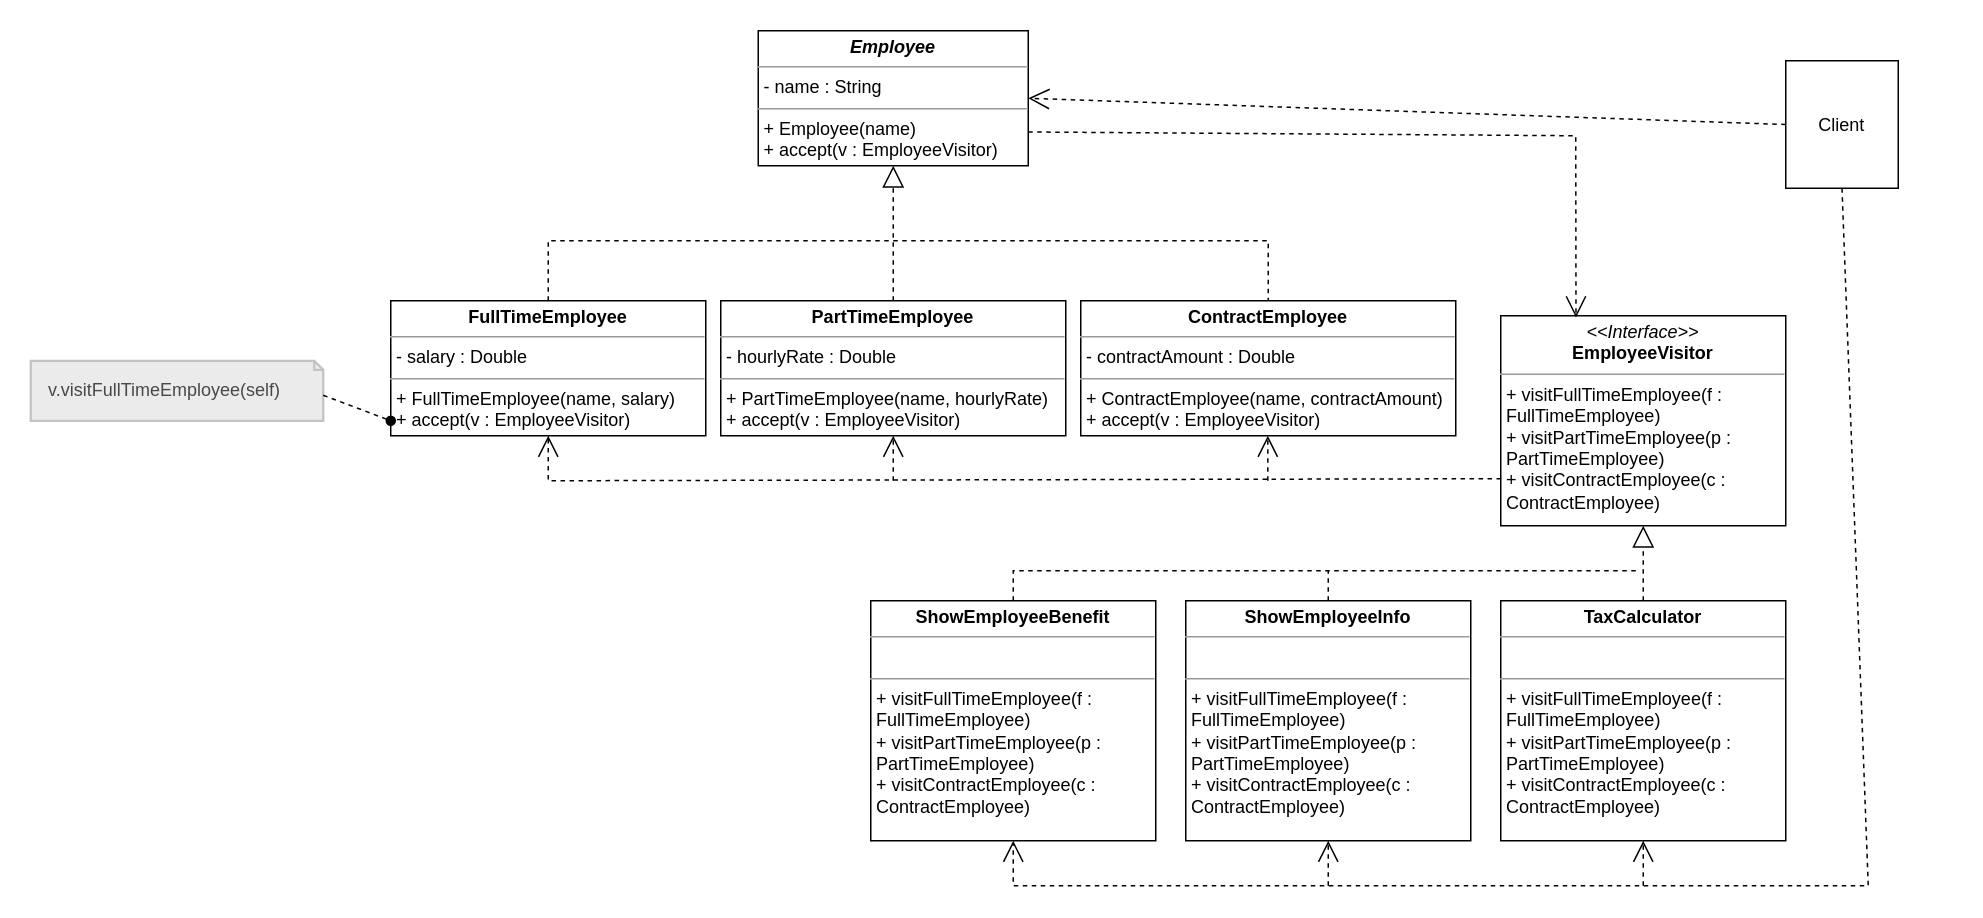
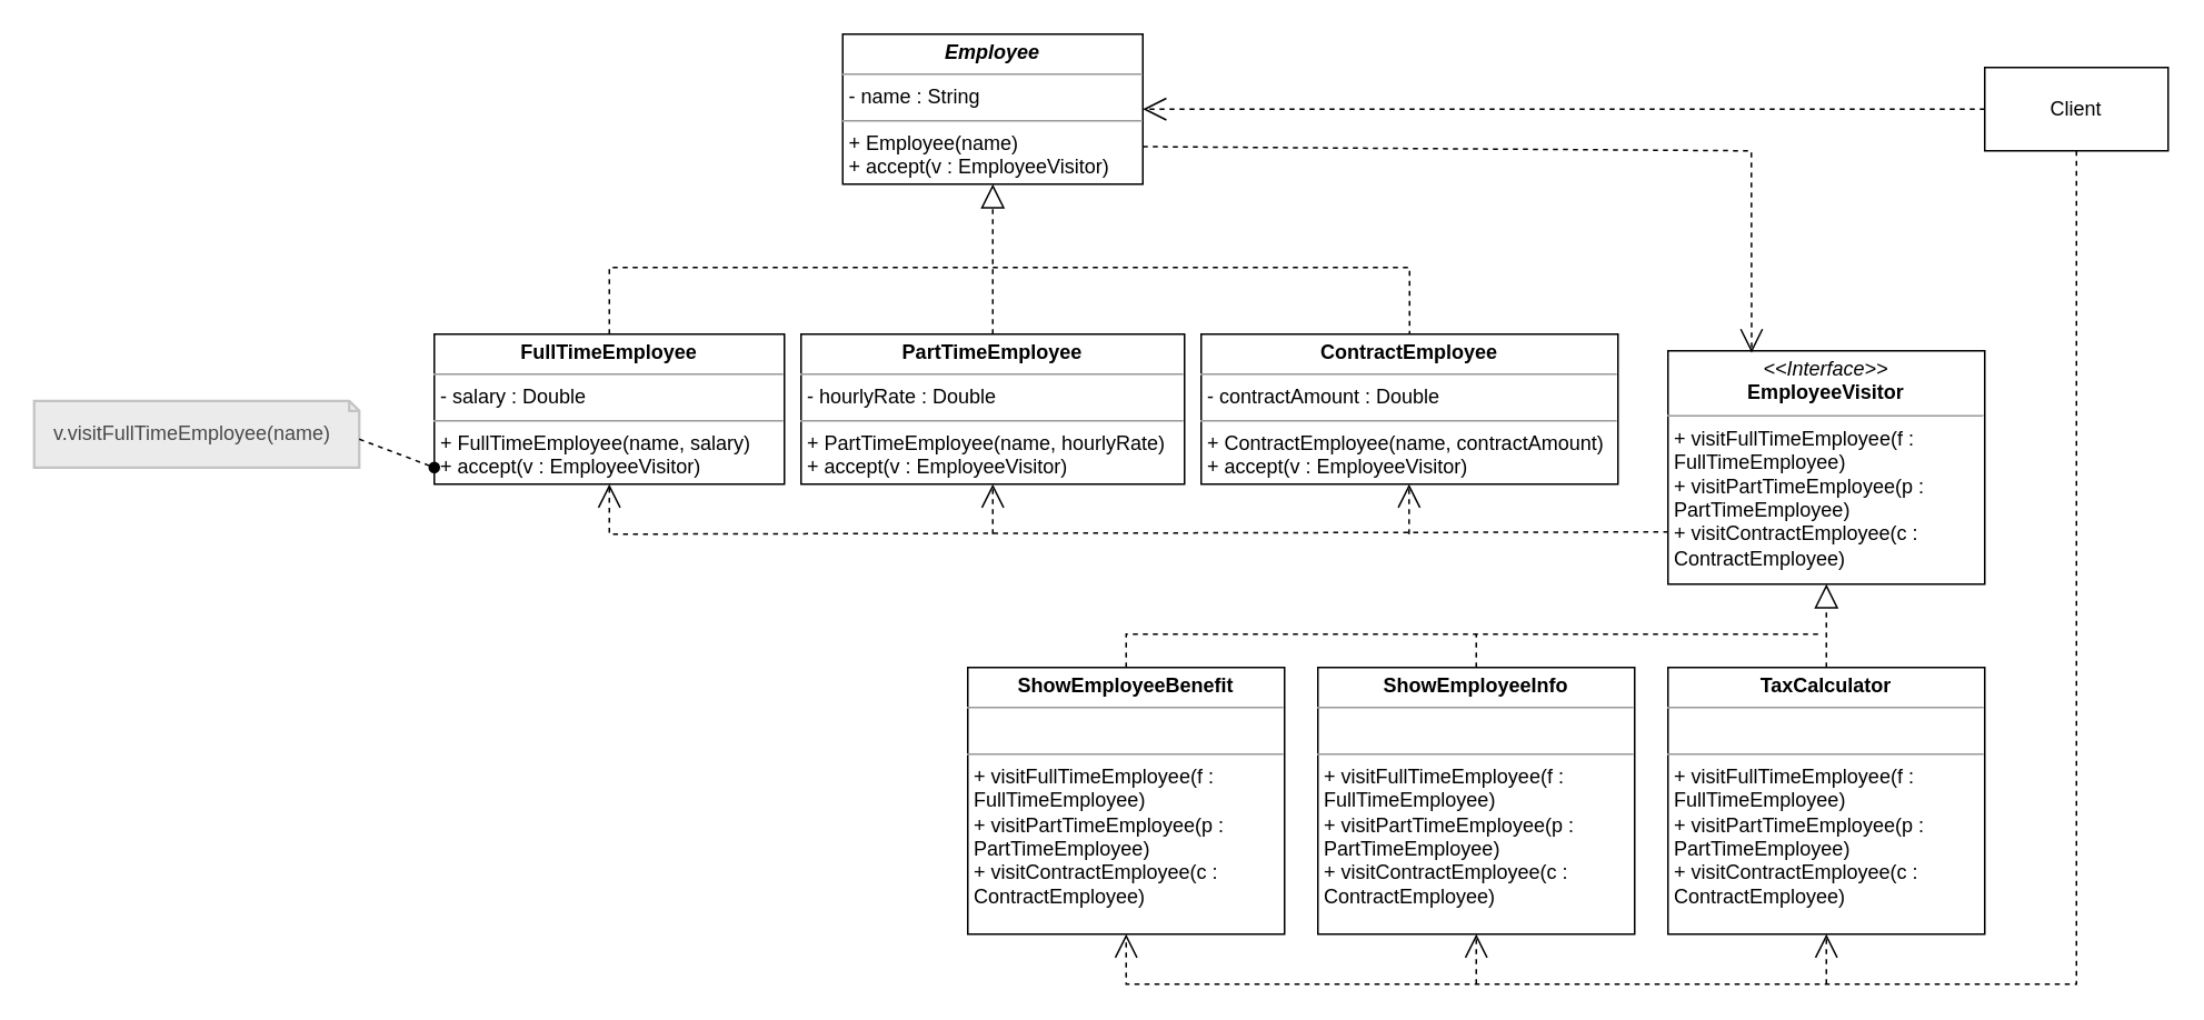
  <mxCell id="0" />
  <mxCell id="1" parent="0" />
  <mxCell id="2" value="&lt;p style=&quot;margin:0px;margin-top:4px;text-align:center;&quot;&gt;&lt;b&gt;&lt;i&gt;Employee&lt;/i&gt;&lt;/b&gt;&lt;/p&gt;&lt;hr size=&quot;1&quot;&gt;&lt;p style=&quot;margin:0px;margin-left:4px;&quot;&gt;- name : String&lt;/p&gt;&lt;hr size=&quot;1&quot;&gt;&lt;p style=&quot;margin:0px;margin-left:4px;&quot;&gt;+ Employee(name)&lt;/p&gt;&lt;p style=&quot;margin:0px;margin-left:4px;&quot;&gt;+ accept(v : EmployeeVisitor)&lt;/p&gt;" style="verticalAlign=top;align=left;overflow=fill;fontSize=12;fontFamily=Helvetica;html=1;whiteSpace=wrap;" parent="1" vertex="1"><mxGeometry x="505" y="20" width="180" height="90" as="geometry" /></mxCell>
  <mxCell id="3" value="&lt;p style=&quot;margin:0px;margin-top:4px;text-align:center;&quot;&gt;&lt;b&gt;FullTimeEmployee&lt;/b&gt;&lt;/p&gt;&lt;hr size=&quot;1&quot;&gt;&lt;p style=&quot;margin:0px;margin-left:4px;&quot;&gt;- salary : Double&lt;/p&gt;&lt;hr size=&quot;1&quot;&gt;&lt;p style=&quot;margin:0px;margin-left:4px;&quot;&gt;+ FullTimeEmployee(name, salary)&lt;/p&gt;&lt;p style=&quot;margin:0px;margin-left:4px;&quot;&gt;+ accept(v : EmployeeVisitor)&lt;/p&gt;" style="verticalAlign=top;align=left;overflow=fill;fontSize=12;fontFamily=Helvetica;html=1;whiteSpace=wrap;" parent="1" vertex="1"><mxGeometry x="260" y="200" width="210" height="90" as="geometry" /></mxCell>
  <mxCell id="4" value="&lt;p style=&quot;margin:0px;margin-top:4px;text-align:center;&quot;&gt;&lt;b&gt;PartTimeEmployee&lt;/b&gt;&lt;/p&gt;&lt;hr size=&quot;1&quot;&gt;&lt;p style=&quot;margin:0px;margin-left:4px;&quot;&gt;- hourlyRate : Double&lt;/p&gt;&lt;hr size=&quot;1&quot;&gt;&lt;p style=&quot;margin:0px;margin-left:4px;&quot;&gt;+ PartTimeEmployee(name, hourlyRate)&lt;/p&gt;&lt;p style=&quot;margin:0px;margin-left:4px;&quot;&gt;+ accept(v : EmployeeVisitor)&lt;/p&gt;" style="verticalAlign=top;align=left;overflow=fill;fontSize=12;fontFamily=Helvetica;html=1;whiteSpace=wrap;" parent="1" vertex="1"><mxGeometry x="480" y="200" width="230" height="90" as="geometry" /></mxCell>
  <mxCell id="5" value="&lt;p style=&quot;margin:0px;margin-top:4px;text-align:center;&quot;&gt;&lt;b&gt;ContractEmployee&lt;/b&gt;&lt;/p&gt;&lt;hr size=&quot;1&quot;&gt;&lt;p style=&quot;margin:0px;margin-left:4px;&quot;&gt;- contractAmount : Double&lt;/p&gt;&lt;hr size=&quot;1&quot;&gt;&lt;p style=&quot;margin:0px;margin-left:4px;&quot;&gt;+ ContractEmployee(name, contractAmount)&lt;/p&gt;&lt;p style=&quot;margin:0px;margin-left:4px;&quot;&gt;+ accept(v : EmployeeVisitor)&lt;/p&gt;" style="verticalAlign=top;align=left;overflow=fill;fontSize=12;fontFamily=Helvetica;html=1;whiteSpace=wrap;" parent="1" vertex="1"><mxGeometry x="720" y="200" width="250" height="90" as="geometry" /></mxCell>
  <mxCell id="6" value="&lt;p style=&quot;margin:0px;margin-top:4px;text-align:center;&quot;&gt;&lt;i&gt;&amp;lt;&amp;lt;Interface&amp;gt;&amp;gt;&lt;/i&gt;&lt;br&gt;&lt;b&gt;EmployeeVisitor&lt;/b&gt;&lt;/p&gt;&lt;hr size=&quot;1&quot;&gt;&lt;p style=&quot;margin:0px;margin-left:4px;&quot;&gt;+ visitFullTimeEmployee(f : FullTimeEmployee)&lt;br&gt;+ visitPartTimeEmployee(p : PartTimeEmployee)&lt;br&gt;&lt;/p&gt;&lt;p style=&quot;margin:0px;margin-left:4px;&quot;&gt;+ visitContractEmployee(c : ContractEmployee)&lt;br&gt;&lt;/p&gt;" style="verticalAlign=top;align=left;overflow=fill;fontSize=12;fontFamily=Helvetica;html=1;whiteSpace=wrap;" parent="1" vertex="1"><mxGeometry x="1000" y="210" width="190" height="140" as="geometry" /></mxCell>
  <mxCell id="7" value="&lt;p style=&quot;margin:0px;margin-top:4px;text-align:center;&quot;&gt;&lt;b&gt;TaxCalculator&lt;/b&gt;&lt;/p&gt;&lt;hr size=&quot;1&quot;&gt;&lt;p style=&quot;margin:0px;margin-left:4px;&quot;&gt;&lt;br&gt;&lt;/p&gt;&lt;hr size=&quot;1&quot;&gt;&lt;p style=&quot;border-color: var(--border-color); margin: 0px 0px 0px 4px;&quot;&gt;+ visitFullTimeEmployee(f : FullTimeEmployee)&lt;br style=&quot;border-color: var(--border-color);&quot;&gt;+ visitPartTimeEmployee(p : PartTimeEmployee)&lt;br style=&quot;border-color: var(--border-color);&quot;&gt;&lt;/p&gt;&lt;p style=&quot;border-color: var(--border-color); margin: 0px 0px 0px 4px;&quot;&gt;+ visitContractEmployee(c : ContractEmployee)&lt;/p&gt;" style="verticalAlign=top;align=left;overflow=fill;fontSize=12;fontFamily=Helvetica;html=1;whiteSpace=wrap;" parent="1" vertex="1"><mxGeometry x="1000" y="400" width="190" height="160" as="geometry" /></mxCell>
  <mxCell id="8" value="&lt;p style=&quot;margin:0px;margin-top:4px;text-align:center;&quot;&gt;&lt;b&gt;ShowEmployeeInfo&lt;/b&gt;&lt;/p&gt;&lt;hr size=&quot;1&quot;&gt;&lt;p style=&quot;margin:0px;margin-left:4px;&quot;&gt;&lt;br&gt;&lt;/p&gt;&lt;hr size=&quot;1&quot;&gt;&lt;p style=&quot;border-color: var(--border-color); margin: 0px 0px 0px 4px;&quot;&gt;+ visitFullTimeEmployee(f : FullTimeEmployee)&lt;br style=&quot;border-color: var(--border-color);&quot;&gt;+ visitPartTimeEmployee(p : PartTimeEmployee)&lt;br style=&quot;border-color: var(--border-color);&quot;&gt;&lt;/p&gt;&lt;p style=&quot;border-color: var(--border-color); margin: 0px 0px 0px 4px;&quot;&gt;+ visitContractEmployee(c : ContractEmployee)&lt;/p&gt;" style="verticalAlign=top;align=left;overflow=fill;fontSize=12;fontFamily=Helvetica;html=1;whiteSpace=wrap;" parent="1" vertex="1"><mxGeometry x="790" y="400" width="190" height="160" as="geometry" /></mxCell>
  <mxCell id="9" value="&lt;p style=&quot;margin:0px;margin-top:4px;text-align:center;&quot;&gt;&lt;b&gt;ShowEmployeeBenefit&lt;/b&gt;&lt;/p&gt;&lt;hr size=&quot;1&quot;&gt;&lt;p style=&quot;margin:0px;margin-left:4px;&quot;&gt;&lt;br&gt;&lt;/p&gt;&lt;hr size=&quot;1&quot;&gt;&lt;p style=&quot;border-color: var(--border-color); margin: 0px 0px 0px 4px;&quot;&gt;+ visitFullTimeEmployee(f : FullTimeEmployee)&lt;br style=&quot;border-color: var(--border-color);&quot;&gt;+ visitPartTimeEmployee(p : PartTimeEmployee)&lt;br style=&quot;border-color: var(--border-color);&quot;&gt;&lt;/p&gt;&lt;p style=&quot;border-color: var(--border-color); margin: 0px 0px 0px 4px;&quot;&gt;+ visitContractEmployee(c : ContractEmployee)&lt;/p&gt;" style="verticalAlign=top;align=left;overflow=fill;fontSize=12;fontFamily=Helvetica;html=1;whiteSpace=wrap;" parent="1" vertex="1"><mxGeometry x="580" y="400" width="190" height="160" as="geometry" /></mxCell>
  <mxCell id="10" value="" style="endArrow=block;dashed=1;endFill=0;endSize=12;html=1;rounded=0;entryX=0.5;entryY=1;entryDx=0;entryDy=0;exitX=0.5;exitY=0;exitDx=0;exitDy=0;" parent="1" source="4" target="2" edge="1"><mxGeometry width="160" relative="1" as="geometry"><mxPoint x="590" y="190" as="sourcePoint" /><mxPoint x="750" y="190" as="targetPoint" /></mxGeometry></mxCell>
  <mxCell id="11" value="" style="endArrow=none;dashed=1;html=1;rounded=0;exitX=0.5;exitY=0;exitDx=0;exitDy=0;entryX=0.5;entryY=0;entryDx=0;entryDy=0;" parent="1" source="3" target="5" edge="1"><mxGeometry width="50" height="50" relative="1" as="geometry"><mxPoint x="610" y="220" as="sourcePoint" /><mxPoint y="170" as="targetPoint" x="660" /><Array as="points"><mxPoint x="365" y="160" /><mxPoint x="845" y="160" /></Array></mxGeometry></mxCell>
  <mxCell id="12" value="" style="endArrow=open;endSize=12;dashed=1;html=1;rounded=0;entryX=0.5;entryY=1;entryDx=0;entryDy=0;exitX=0.001;exitY=0.776;exitDx=0;exitDy=0;exitPerimeter=0;" parent="1" source="6" target="3" edge="1"><mxGeometry width="160" relative="1" as="geometry"><mxPoint x="840" y="360" as="sourcePoint" /><mxPoint x="1000" y="360" as="targetPoint" /><Array as="points"><mxPoint x="365" y="320" /></Array></mxGeometry></mxCell>
  <mxCell id="13" value="" style="endArrow=open;endSize=12;dashed=1;html=1;rounded=0;entryX=0.5;entryY=1;entryDx=0;entryDy=0;" parent="1" target="4" edge="1"><mxGeometry width="160" relative="1" as="geometry"><mxPoint x="595" y="320" as="sourcePoint" /><mxPoint x="680" y="300" as="targetPoint" /></mxGeometry></mxCell>
  <mxCell id="14" value="" style="endArrow=open;endSize=12;dashed=1;html=1;rounded=0;entryX=0.5;entryY=1;entryDx=0;entryDy=0;" parent="1" edge="1"><mxGeometry width="160" relative="1" as="geometry"><mxPoint x="844.71" y="320" as="sourcePoint" /><mxPoint x="844.71" y="290" as="targetPoint" /></mxGeometry></mxCell>
  <mxCell id="15" value="" style="endArrow=block;dashed=1;endFill=0;endSize=12;html=1;rounded=0;entryX=0.5;entryY=1;entryDx=0;entryDy=0;exitX=0.5;exitY=0;exitDx=0;exitDy=0;" parent="1" source="7" target="6" edge="1"><mxGeometry width="160" relative="1" as="geometry"><mxPoint x="850" y="460" as="sourcePoint" /><mxPoint x="1010" y="460" as="targetPoint" /></mxGeometry></mxCell>
  <mxCell id="16" value="" style="endArrow=none;dashed=1;html=1;rounded=0;exitX=0.5;exitY=0;exitDx=0;exitDy=0;" parent="1" source="9" edge="1"><mxGeometry width="50" height="50" relative="1" as="geometry"><mxPoint x="800" y="510" as="sourcePoint" /><mxPoint x="1090" y="380" as="targetPoint" /><Array as="points"><mxPoint x="675" y="380" /></Array></mxGeometry></mxCell>
  <mxCell id="17" value="" style="endArrow=none;dashed=1;html=1;rounded=0;exitX=0.5;exitY=0;exitDx=0;exitDy=0;" parent="1" source="8" edge="1"><mxGeometry width="50" height="50" relative="1" as="geometry"><mxPoint x="910" y="480" as="sourcePoint" /><mxPoint x="885" y="380" as="targetPoint" /></mxGeometry></mxCell>
  <mxCell id="18" value="" style="endArrow=open;endSize=12;dashed=1;html=1;rounded=0;exitX=1;exitY=0.75;exitDx=0;exitDy=0;entryX=0.264;entryY=0.008;entryDx=0;entryDy=0;entryPerimeter=0;" parent="1" source="2" target="6" edge="1"><mxGeometry width="160" relative="1" as="geometry"><mxPoint x="920" y="280" as="sourcePoint" /><mxPoint x="1080" y="280" as="targetPoint" /><Array as="points"><mxPoint x="1050" y="90" /></Array></mxGeometry></mxCell>
- <mxCell id="19" value="Client" style="html=1;whiteSpace=wrap;" parent="1" vertex="1"><mxGeometry x="1190" y="40" width="75" height="85" as="geometry" /></mxCell>
+ <mxCell id="19" value="Client" style="html=1;whiteSpace=wrap;" parent="1" vertex="1"><mxGeometry x="1190" y="40" width="110" height="50" as="geometry" /></mxCell>
  <mxCell id="20" value="" style="endArrow=open;endSize=12;dashed=1;html=1;rounded=0;entryX=1;entryY=0.5;entryDx=0;entryDy=0;exitX=0;exitY=0.5;exitDx=0;exitDy=0;" parent="1" source="19" target="2" edge="1"><mxGeometry width="160" relative="1" as="geometry"><mxPoint x="1010" y="120" as="sourcePoint" /><mxPoint x="1170" y="120" as="targetPoint" /></mxGeometry></mxCell>
  <mxCell id="21" value="" style="endArrow=open;endSize=12;dashed=1;html=1;rounded=0;entryX=0.5;entryY=1;entryDx=0;entryDy=0;exitX=0.5;exitY=1;exitDx=0;exitDy=0;" parent="1" source="19" target="9" edge="1"><mxGeometry width="160" relative="1" as="geometry"><mxPoint x="1295" y="589" as="sourcePoint" /><mxPoint y="560" as="targetPoint" x="660" /><Array as="points"><mxPoint x="1245" y="590" /><mxPoint x="675" y="590" /></Array></mxGeometry></mxCell>
  <mxCell id="22" value="" style="endArrow=open;endSize=12;dashed=1;html=1;rounded=0;entryX=0.5;entryY=1;entryDx=0;entryDy=0;" parent="1" target="8" edge="1"><mxGeometry width="160" relative="1" as="geometry"><mxPoint x="885" y="590" as="sourcePoint" /><mxPoint x="890" y="560" as="targetPoint" /></mxGeometry></mxCell>
  <mxCell id="23" value="" style="endArrow=open;endSize=12;dashed=1;html=1;rounded=0;entryX=0.5;entryY=1;entryDx=0;entryDy=0;" parent="1" target="7" edge="1"><mxGeometry width="160" relative="1" as="geometry"><mxPoint x="1095" y="590" as="sourcePoint" /><mxPoint x="1139.71" y="560" as="targetPoint" /></mxGeometry></mxCell>
- <mxCell id="24" value="&lt;font color=&quot;#494949&quot;&gt;v.visitFullTimeEmployee(self)&lt;br&gt;&lt;/font&gt;" style="shape=note;size=6;align=left;spacingLeft=10;html=1;whiteSpace=wrap;strokeWidth=1.5;strokeColor=#C3C3C3;gradientColor=none;fillColor=#EBEBEB;" vertex="1" parent="1"><mxGeometry x="20" y="240" width="195" height="40" as="geometry" /></mxCell>
+ <mxCell id="24" value="&lt;font color=&quot;#494949&quot;&gt;v.visitFullTimeEmployee(name)&lt;br&gt;&lt;/font&gt;" style="shape=note;size=6;align=left;spacingLeft=10;html=1;whiteSpace=wrap;strokeWidth=1.5;strokeColor=#C3C3C3;gradientColor=none;fillColor=#EBEBEB;" vertex="1" parent="1"><mxGeometry x="20" y="240" width="195" height="40" as="geometry" /></mxCell>
  <mxCell id="25" value="" style="endArrow=oval;dashed=1;html=1;rounded=0;exitX=0;exitY=0;exitDx=195;exitDy=23;exitPerimeter=0;startArrow=none;startFill=0;endFill=1;" edge="1" parent="1" source="24"><mxGeometry width="50" height="50" relative="1" as="geometry"><mxPoint x="205" y="320" as="sourcePoint" /><mxPoint x="260" y="280" as="targetPoint" /></mxGeometry></mxCell>
